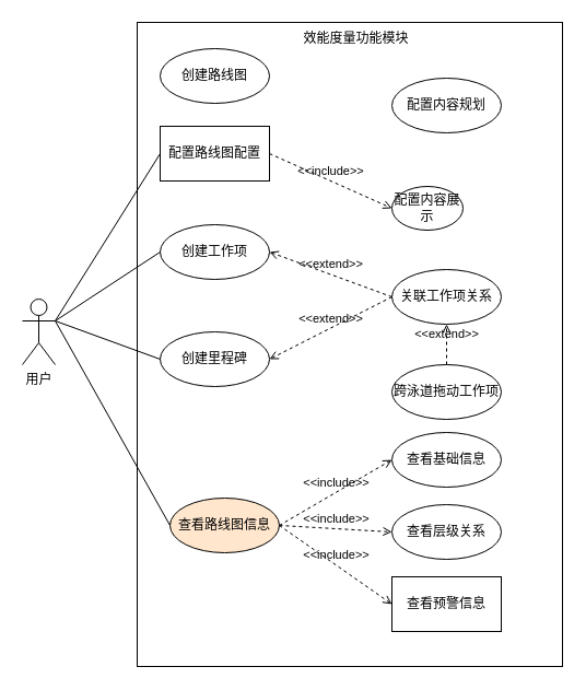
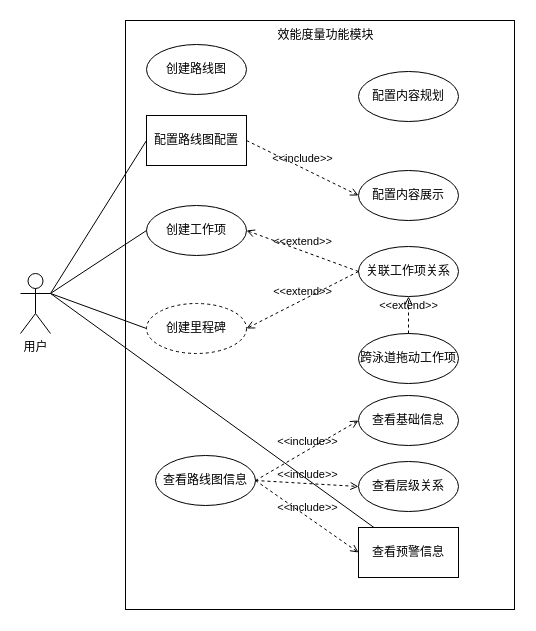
  <mxCell id="0" />
  <mxCell id="1" parent="0" />
  <mxCell id="2" value="用户" style="shape=umlActor;verticalLabelPosition=bottom;verticalAlign=top;html=1;" vertex="1" parent="1"><mxGeometry x="20" y="273" width="30" height="60" as="geometry" /></mxCell>
  <mxCell id="3" value="" style="rounded=0;whiteSpace=wrap;html=1;" vertex="1" parent="1"><mxGeometry x="125" y="20" width="389" height="589" as="geometry" /></mxCell>
  <mxCell id="4" value="效能度量功能模块" style="text;html=1;align=center;verticalAlign=middle;whiteSpace=wrap;rounded=0;" vertex="1" parent="1"><mxGeometry x="276" y="20" width="99" height="30" as="geometry" /></mxCell>
  <mxCell id="5" value="配置路线图配置" style="whiteSpace=wrap;html=1;rounded=0;" vertex="1" parent="1"><mxGeometry x="146" y="115" width="100" height="50" as="geometry" /></mxCell>
  <mxCell id="6" value="创建路线图" style="ellipse;whiteSpace=wrap;html=1;" vertex="1" parent="1"><mxGeometry x="146" y="44" width="100" height="50" as="geometry" /></mxCell>
  <mxCell id="7" value="创建工作项" style="ellipse;whiteSpace=wrap;html=1;" vertex="1" parent="1"><mxGeometry x="146" y="205" width="100" height="50" as="geometry" /></mxCell>
- <mxCell id="8" value="查看路线图信息" style="ellipse;whiteSpace=wrap;html=1;fillColor=#ffe6cc;" vertex="1" parent="1"><mxGeometry x="155" y="455" width="100" height="50" as="geometry" /></mxCell>
+ <mxCell id="8" value="查看路线图信息" style="ellipse;whiteSpace=wrap;html=1;" vertex="1" parent="1"><mxGeometry x="155" y="455" width="100" height="50" as="geometry" /></mxCell>
  <mxCell id="9" value="关联工作项关系" style="ellipse;whiteSpace=wrap;html=1;" vertex="1" parent="1"><mxGeometry x="358" y="246" width="100" height="50" as="geometry" /></mxCell>
  <mxCell id="10" value="配置内容规划" style="ellipse;whiteSpace=wrap;html=1;" vertex="1" parent="1"><mxGeometry x="358" y="71" width="100" height="50" as="geometry" /></mxCell>
- <mxCell id="11" value="配置内容展示" style="ellipse;whiteSpace=wrap;html=1;" vertex="1" parent="1"><mxGeometry x="358" y="170" width="65" height="40" as="geometry" /></mxCell>
+ <mxCell id="11" value="配置内容展示" style="ellipse;whiteSpace=wrap;html=1;" vertex="1" parent="1"><mxGeometry x="358" y="170" width="100" height="50" as="geometry" /></mxCell>
  <mxCell id="12" value="查看预警信息" style="whiteSpace=wrap;html=1;rounded=0;" vertex="1" parent="1"><mxGeometry x="358" y="527" width="100" height="50" as="geometry" /></mxCell>
  <mxCell id="13" value="查看层级关系" style="ellipse;whiteSpace=wrap;html=1;" vertex="1" parent="1"><mxGeometry x="358" y="461" width="100" height="50" as="geometry" /></mxCell>
  <mxCell id="14" value="查看基础信息" style="ellipse;whiteSpace=wrap;html=1;" vertex="1" parent="1"><mxGeometry x="358" y="395" width="100" height="50" as="geometry" /></mxCell>
- <mxCell id="15" value="创建里程碑" style="ellipse;whiteSpace=wrap;html=1;" vertex="1" parent="1"><mxGeometry x="146" y="303" width="100" height="50" as="geometry" /></mxCell>
+ <mxCell id="15" value="创建里程碑" style="ellipse;whiteSpace=wrap;html=1;dashed=1;" vertex="1" parent="1"><mxGeometry x="146" y="303" width="100" height="50" as="geometry" /></mxCell>
  <mxCell id="16" value="&amp;lt;&amp;lt;include&amp;gt;&amp;gt;" style="html=1;verticalAlign=bottom;labelBackgroundColor=none;endArrow=open;endFill=0;dashed=1;rounded=0;exitX=1;exitY=0.5;exitDx=0;exitDy=0;entryX=0;entryY=0.5;entryDx=0;entryDy=0;" edge="1" parent="1" source="5" target="11"><mxGeometry width="160" relative="1" as="geometry"><mxPoint x="256" y="144" as="sourcePoint" /><mxPoint x="363" y="92" as="targetPoint" /></mxGeometry></mxCell>
  <mxCell id="17" value="&amp;lt;&amp;lt;include&amp;gt;&amp;gt;" style="html=1;verticalAlign=bottom;labelBackgroundColor=none;endArrow=open;endFill=0;dashed=1;rounded=0;exitX=1;exitY=0.5;exitDx=0;exitDy=0;entryX=0;entryY=0.5;entryDx=0;entryDy=0;" edge="1" parent="1" source="8" target="14"><mxGeometry width="160" relative="1" as="geometry"><mxPoint x="256" y="144" as="sourcePoint" /><mxPoint x="368" y="159" as="targetPoint" /></mxGeometry></mxCell>
  <mxCell id="18" value="&amp;lt;&amp;lt;include&amp;gt;&amp;gt;" style="html=1;verticalAlign=bottom;labelBackgroundColor=none;endArrow=open;endFill=0;dashed=1;rounded=0;exitX=1;exitY=0.5;exitDx=0;exitDy=0;entryX=0;entryY=0.5;entryDx=0;entryDy=0;" edge="1" parent="1" source="8" target="13"><mxGeometry width="160" relative="1" as="geometry"><mxPoint x="256" y="475" as="sourcePoint" /><mxPoint x="352" y="429" as="targetPoint" /></mxGeometry></mxCell>
  <mxCell id="19" value="&amp;lt;&amp;lt;include&amp;gt;&amp;gt;" style="html=1;verticalAlign=bottom;labelBackgroundColor=none;endArrow=open;endFill=0;dashed=1;rounded=0;exitX=1;exitY=0.5;exitDx=0;exitDy=0;entryX=0;entryY=0.5;entryDx=0;entryDy=0;" edge="1" parent="1" source="8" target="12"><mxGeometry width="160" relative="1" as="geometry"><mxPoint x="256" y="475" as="sourcePoint" /><mxPoint x="354" y="495" as="targetPoint" /></mxGeometry></mxCell>
  <mxCell id="20" value="&amp;lt;&amp;lt;extend&amp;gt;&amp;gt;" style="html=1;verticalAlign=bottom;labelBackgroundColor=none;endArrow=open;endFill=0;dashed=1;rounded=0;exitX=0;exitY=0.5;exitDx=0;exitDy=0;entryX=1;entryY=0.5;entryDx=0;entryDy=0;" edge="1" parent="1" source="9" target="7"><mxGeometry width="160" relative="1" as="geometry"><mxPoint x="404" y="359" as="sourcePoint" /><mxPoint x="244" y="359" as="targetPoint" /></mxGeometry></mxCell>
  <mxCell id="21" value="&amp;lt;&amp;lt;extend&amp;gt;&amp;gt;" style="html=1;verticalAlign=bottom;labelBackgroundColor=none;endArrow=open;endFill=0;dashed=1;rounded=0;exitX=0;exitY=0.5;exitDx=0;exitDy=0;entryX=1;entryY=0.5;entryDx=0;entryDy=0;" edge="1" parent="1" source="9" target="15"><mxGeometry width="160" relative="1" as="geometry"><mxPoint x="368" y="258" as="sourcePoint" /><mxPoint x="256" y="219" as="targetPoint" /></mxGeometry></mxCell>
  <mxCell id="22" value="跨泳道拖动工作项" style="ellipse;whiteSpace=wrap;html=1;" vertex="1" parent="1"><mxGeometry x="358" y="333" width="100" height="50" as="geometry" /></mxCell>
  <mxCell id="23" value="&amp;lt;&amp;lt;extend&amp;gt;&amp;gt;" style="html=1;verticalAlign=bottom;labelBackgroundColor=none;endArrow=open;endFill=0;dashed=1;rounded=0;exitX=0.5;exitY=0;exitDx=0;exitDy=0;entryX=0.5;entryY=1;entryDx=0;entryDy=0;" edge="1" parent="1" source="22" target="9"><mxGeometry width="160" relative="1" as="geometry"><mxPoint x="368" y="281" as="sourcePoint" /><mxPoint x="256" y="338" as="targetPoint" /></mxGeometry></mxCell>
  <mxCell id="24" value="" style="endArrow=none;html=1;rounded=0;exitX=1;exitY=0.333;exitDx=0;exitDy=0;exitPerimeter=0;entryX=0;entryY=0.5;entryDx=0;entryDy=0;" edge="1" parent="1" source="2" target="5"><mxGeometry width="50" height="50" relative="1" as="geometry"><mxPoint x="60" y="303" as="sourcePoint" /><mxPoint x="156" y="79" as="targetPoint" /></mxGeometry></mxCell>
  <mxCell id="25" value="" style="endArrow=none;html=1;rounded=0;exitX=1;exitY=0.333;exitDx=0;exitDy=0;exitPerimeter=0;entryX=0;entryY=0.5;entryDx=0;entryDy=0;" edge="1" parent="1" source="2" target="7"><mxGeometry width="50" height="50" relative="1" as="geometry"><mxPoint x="70" y="313" as="sourcePoint" /><mxPoint x="166" y="89" as="targetPoint" /></mxGeometry></mxCell>
  <mxCell id="26" value="" style="endArrow=none;html=1;rounded=0;exitX=1;exitY=0.333;exitDx=0;exitDy=0;exitPerimeter=0;entryX=0;entryY=0.5;entryDx=0;entryDy=0;" edge="1" parent="1" source="2" target="15"><mxGeometry width="50" height="50" relative="1" as="geometry"><mxPoint x="80" y="323" as="sourcePoint" /><mxPoint x="176" y="99" as="targetPoint" /></mxGeometry></mxCell>
- <mxCell id="27" value="" style="endArrow=none;html=1;rounded=0;exitX=1;exitY=0.333;exitDx=0;exitDy=0;exitPerimeter=0;entryX=0;entryY=0.5;entryDx=0;entryDy=0;" edge="1" parent="1" source="2" target="8"><mxGeometry width="50" height="50" relative="1" as="geometry"><mxPoint x="90" y="333" as="sourcePoint" /><mxPoint x="186" y="109" as="targetPoint" /></mxGeometry></mxCell>
+ <mxCell id="27" value="" style="endArrow=none;html=1;rounded=0;exitX=1;exitY=0.333;exitDx=0;exitDy=0;exitPerimeter=0;" edge="1" parent="1" source="2" target="12"><mxGeometry width="50" height="50" relative="1" as="geometry"><mxPoint x="90" y="333" as="sourcePoint" /><mxPoint x="186" y="109" as="targetPoint" /></mxGeometry></mxCell>
